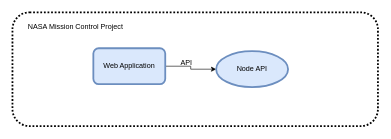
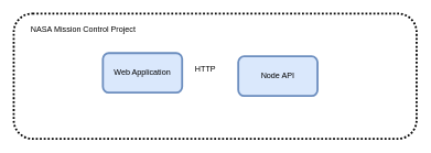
  <mxCell id="0" />
  <mxCell id="1" parent="0" />
  <mxCell id="2" value="" style="rounded=1;whiteSpace=wrap;html=1;labelBackgroundColor=none;strokeWidth=3;dashed=1;dashPattern=1 1;" vertex="1" parent="1"><mxGeometry x="20" y="20" width="610" height="190" as="geometry" /></mxCell>
- <mxCell id="3" style="edgeStyle=orthogonalEdgeStyle;rounded=0;orthogonalLoop=1;jettySize=auto;html=1;" edge="1" parent="1" source="4" target="5"><mxGeometry relative="1" as="geometry" /></mxCell>
  <mxCell id="4" value="Web Application" style="rounded=1;whiteSpace=wrap;html=1;labelBackgroundColor=none;strokeColor=#6c8ebf;strokeWidth=3;fillColor=#dae8fc;" vertex="1" parent="1"><mxGeometry x="155" y="80" width="120" height="60" as="geometry" /></mxCell>
- <mxCell id="5" value="Node API" style="ellipse;whiteSpace=wrap;html=1;labelBackgroundColor=none;strokeColor=#6c8ebf;strokeWidth=3;fillColor=#dae8fc;" vertex="1" parent="1"><mxGeometry x="360" y="85" width="120" height="60" as="geometry" /></mxCell>
- <mxCell id="6" value="API" style="text;html=1;align=center;verticalAlign=middle;resizable=0;points=[];autosize=1;strokeColor=none;fillColor=none;" vertex="1" parent="1"><mxGeometry x="285" y="95" width="50" height="20" as="geometry" /></mxCell>
+ <mxCell id="5" value="Node API" style="rounded=1;whiteSpace=wrap;html=1;labelBackgroundColor=none;strokeColor=#6c8ebf;strokeWidth=3;fillColor=#dae8fc;" vertex="1" parent="1"><mxGeometry x="360" y="85" width="120" height="60" as="geometry" /></mxCell>
+ <mxCell id="6" value="HTTP" style="text;html=1;align=center;verticalAlign=middle;resizable=0;points=[];autosize=1;strokeColor=none;fillColor=none;" vertex="1" parent="1"><mxGeometry x="285" y="95" width="50" height="20" as="geometry" /></mxCell>
  <mxCell id="7" value="NASA Mission Control Project" style="text;html=1;align=center;verticalAlign=middle;resizable=0;points=[];autosize=1;strokeColor=none;fillColor=none;" vertex="1" parent="1"><mxGeometry x="40" y="35" width="170" height="20" as="geometry" /></mxCell>
